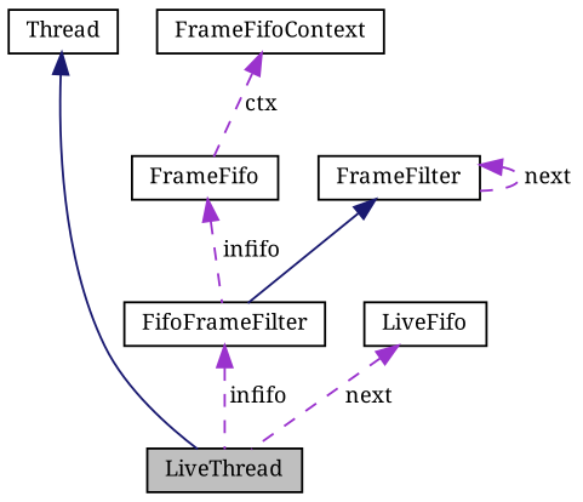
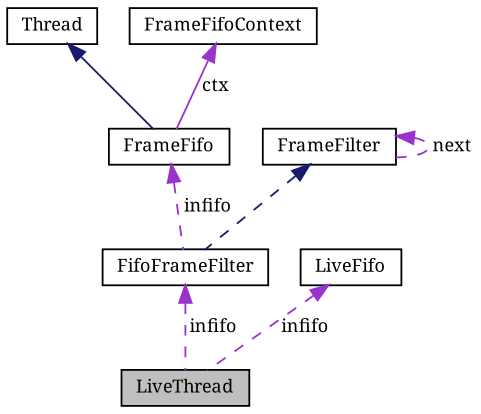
  digraph {
    fontname="Noto Serif"
    node [color=black fillcolor=white fontname="Noto Serif" fontsize=10 shape=record style=filled]
    edge [color=darkorchid3 dir=back fontname="Noto Serif" fontsize=10 labelfontname=Helvetica labelfontsize=10 style=dashed]
    n1 [fillcolor=grey75 fontcolor=black height=0.2 label=LiveThread width=0.4]
    n2 [height=0.2 label=Thread width=0.4]
    n3 [height=0.2 label=FifoFrameFilter width=0.4]
    n4 [height=0.2 label=FrameFilter width=0.4]
    n5 [height=0.2 label=FrameFifo width=0.4]
    n6 [height=0.2 label=LiveFifo width=0.4]
    n7 [height=0.2 label=FrameFifoContext width=0.4]
-   n2 -> n1 [color=midnightblue style=solid]
+   n2 -> n5 [color=midnightblue style=solid]
    n3 -> n1 [label=" infifo"]
-   n4 -> n3 [color=midnightblue style=solid]
+   n4 -> n3 [color=midnightblue]
    n4 -> n4 [label=" next"]
    n5 -> n3 [label=" infifo"]
-   n6 -> n1 [label=" next"]
-   n7 -> n5 [label=" ctx"]
+   n6 -> n1 [label=" infifo"]
+   n7 -> n5 [label=" ctx" style=solid]
  }
